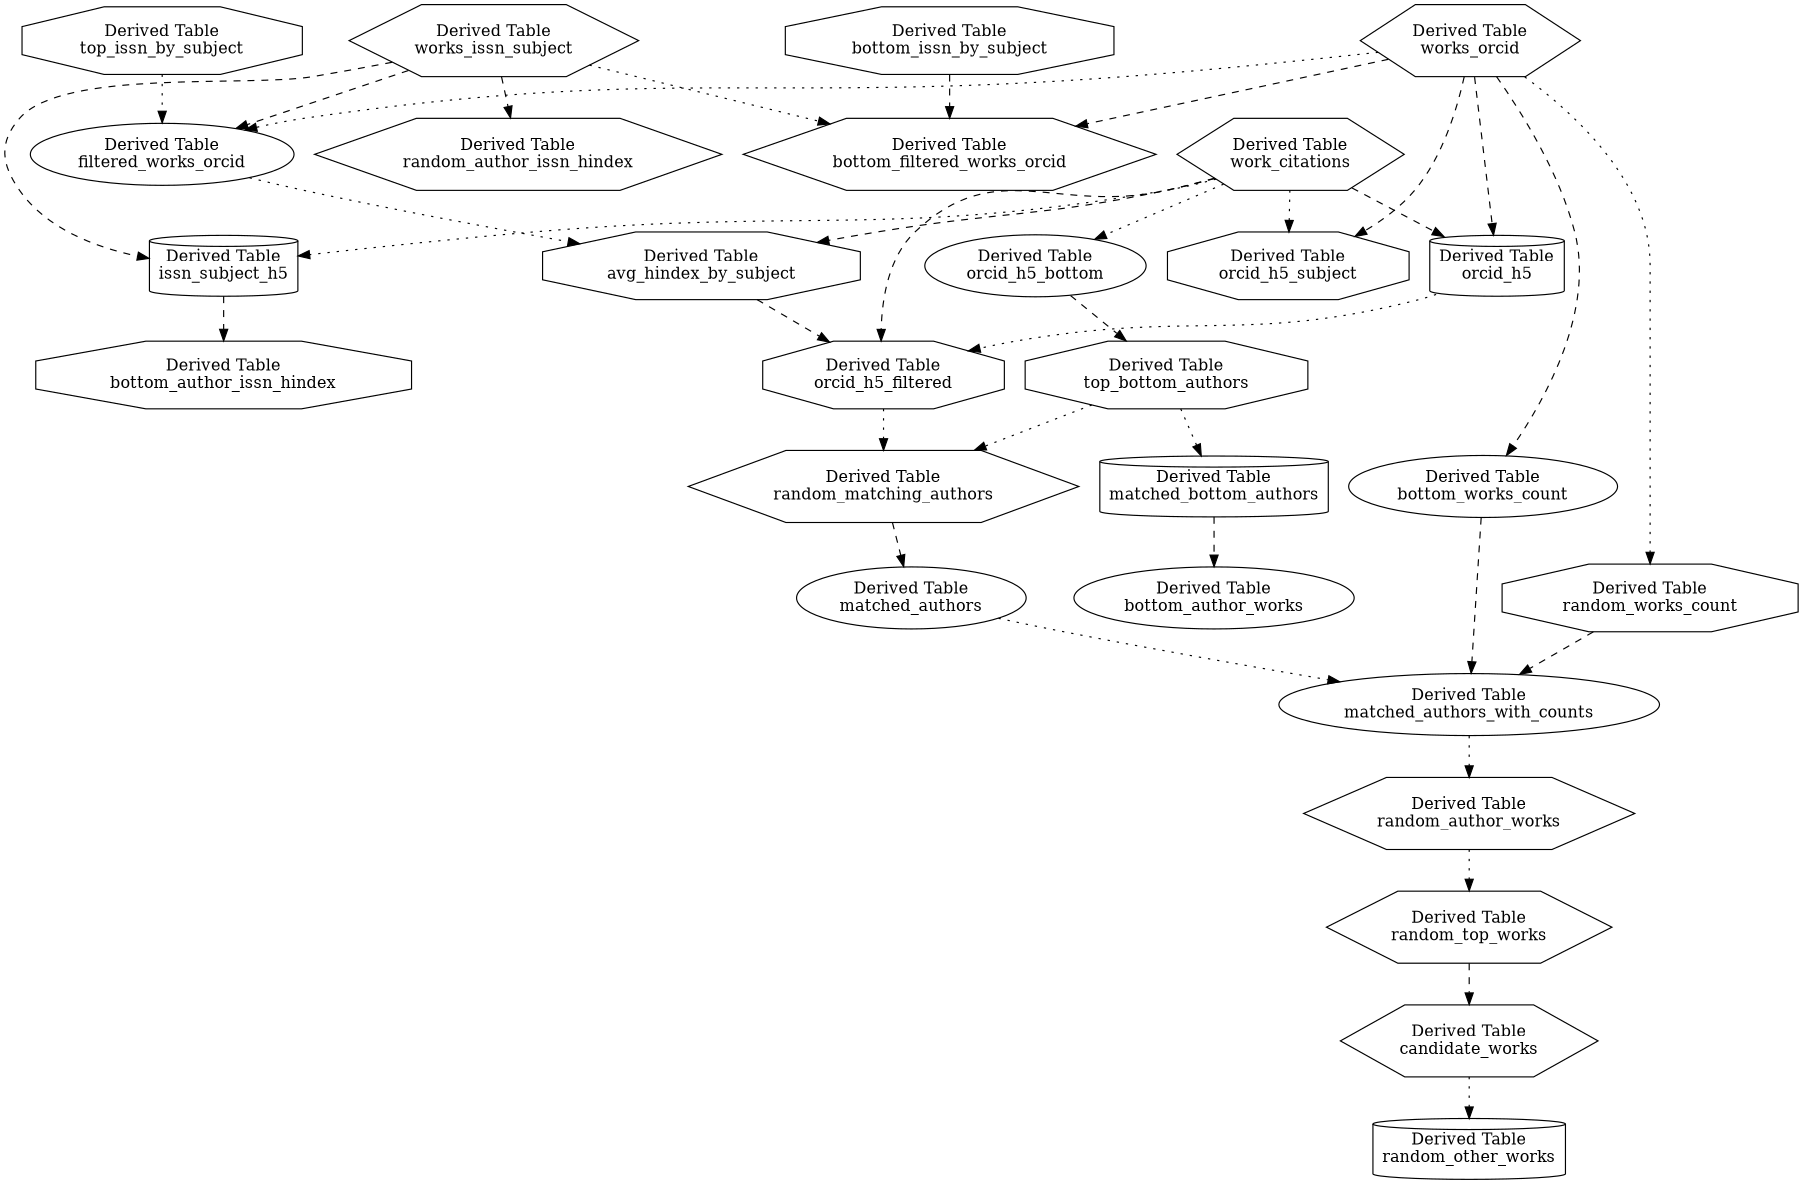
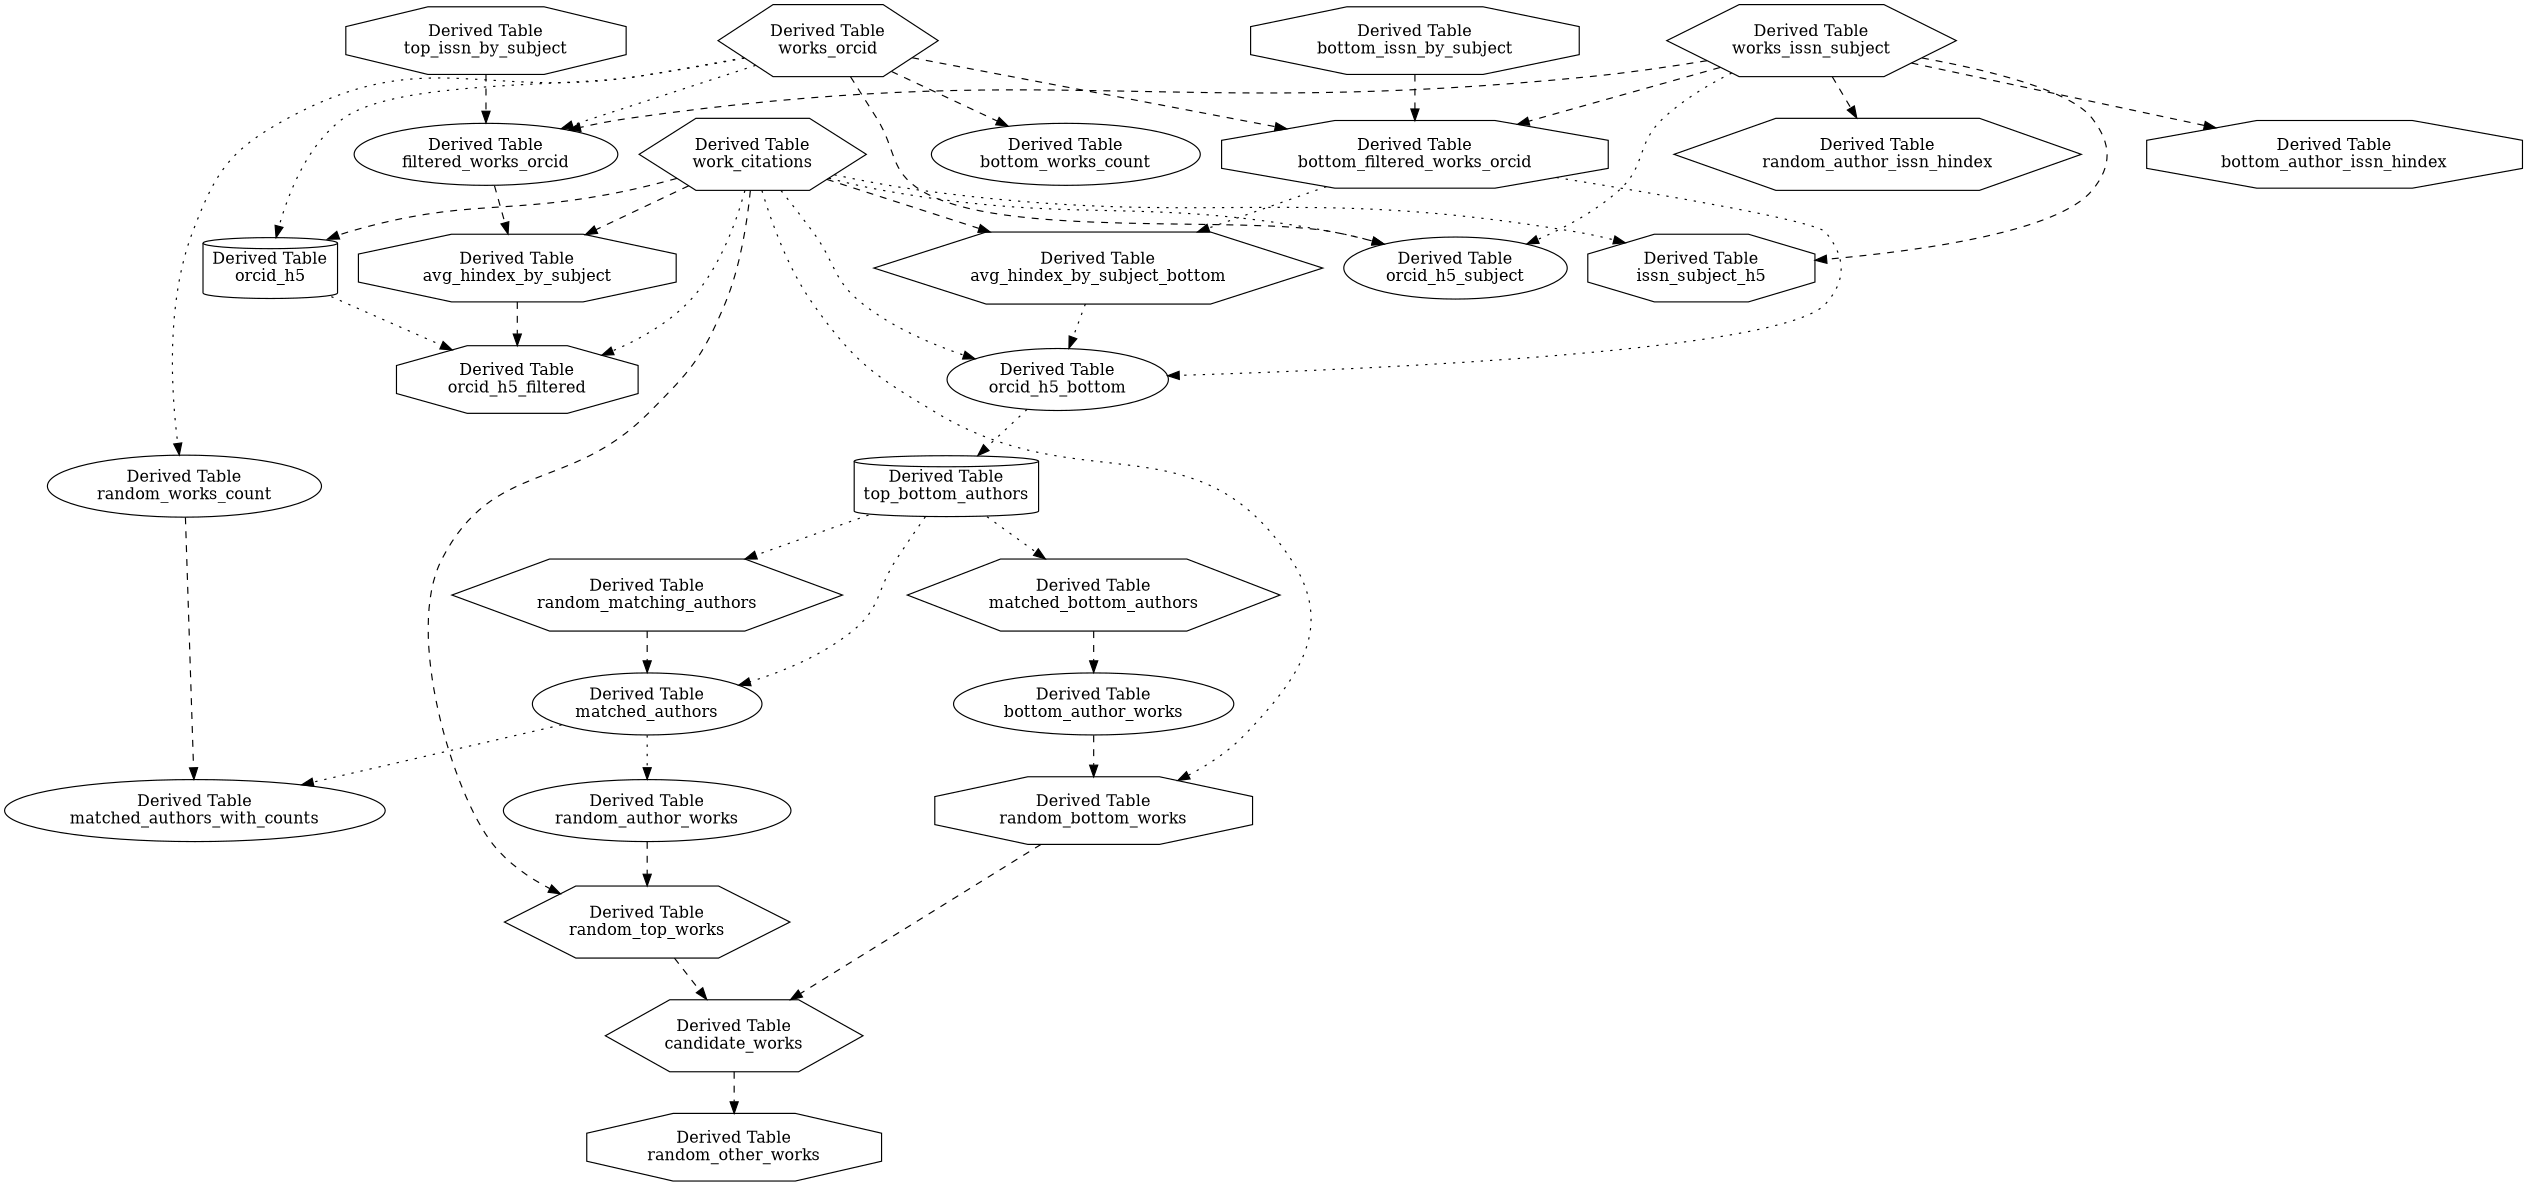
  digraph {
    fontname="DejaVu Serif"
    node [fontname="DejaVu Serif" shape=octagon]
    edge [fontname="DejaVu Serif" style=dashed]
-   "Derived Table\nbottom_filtered_works_orcid" [shape=hexagon]
+   "Derived Table\nbottom_filtered_works_orcid"
+   "Derived Table\navg_hindex_by_subject_bottom" [shape=hexagon]
    "Derived Table\norcid_h5_bottom" [shape=ellipse]
-   "Derived Table\ntop_bottom_authors"
+   "Derived Table\ntop_bottom_authors" [shape=cylinder]
    "Derived Table\nwork_citations" [shape=hexagon]
    "Derived Table\navg_hindex_by_subject"
+   "Derived Table\nrandom_bottom_works"
    "Derived Table\nrandom_top_works" [shape=hexagon]
-   "Derived Table\nissn_subject_h5" [shape=cylinder]
+   "Derived Table\nissn_subject_h5"
    "Derived Table\norcid_h5_filtered"
-   "Derived Table\norcid_h5_subject"
+   "Derived Table\norcid_h5_subject" [shape=ellipse]
    "Derived Table\norcid_h5" [shape=cylinder]
    "Derived Table\ncandidate_works" [shape=hexagon]
    "Derived Table\nrandom_matching_authors" [shape=hexagon]
    "Derived Table\nfiltered_works_orcid" [shape=ellipse]
    "Derived Table\nworks_issn_subject" [shape=hexagon]
    "Derived Table\nbottom_author_issn_hindex"
    "Derived Table\nrandom_author_issn_hindex" [shape=hexagon]
    "Derived Table\nbottom_author_works" [shape=ellipse]
-   "Derived Table\nmatched_bottom_authors" [shape=cylinder]
+   "Derived Table\nmatched_bottom_authors" [shape=hexagon]
    "Derived Table\nbottom_issn_by_subject"
    "Derived Table\nworks_orcid" [shape=hexagon]
    "Derived Table\nbottom_works_count" [shape=ellipse]
-   "Derived Table\nrandom_works_count"
+   "Derived Table\nrandom_works_count" [shape=ellipse]
    "Derived Table\nmatched_authors_with_counts" [shape=ellipse]
-   "Derived Table\nrandom_other_works" [shape=cylinder]
+   "Derived Table\nrandom_other_works"
    "Derived Table\ntop_issn_by_subject"
    "Derived Table\nmatched_authors" [shape=ellipse]
-   "Derived Table\nrandom_author_works" [shape=hexagon]
-   "Derived Table\norcid_h5_bottom" -> "Derived Table\ntop_bottom_authors"
+   "Derived Table\nrandom_author_works" [shape=ellipse]
+   "Derived Table\nbottom_filtered_works_orcid" -> "Derived Table\navg_hindex_by_subject_bottom" [style=dotted]
+   "Derived Table\nbottom_filtered_works_orcid" -> "Derived Table\norcid_h5_bottom" [style=dotted]
+   "Derived Table\navg_hindex_by_subject_bottom" -> "Derived Table\norcid_h5_bottom" [style=dotted]
+   "Derived Table\norcid_h5_bottom" -> "Derived Table\ntop_bottom_authors" [style=dotted]
    "Derived Table\ntop_bottom_authors" -> "Derived Table\nrandom_matching_authors" [style=dotted]
    "Derived Table\ntop_bottom_authors" -> "Derived Table\nmatched_bottom_authors" [style=dotted]
+   "Derived Table\ntop_bottom_authors" -> "Derived Table\nmatched_authors" [style=dotted]
+   "Derived Table\nwork_citations" -> "Derived Table\navg_hindex_by_subject_bottom"
    "Derived Table\nwork_citations" -> "Derived Table\norcid_h5_bottom" [style=dotted]
    "Derived Table\nwork_citations" -> "Derived Table\navg_hindex_by_subject"
+   "Derived Table\nwork_citations" -> "Derived Table\nrandom_bottom_works" [style=dotted]
+   "Derived Table\nwork_citations" -> "Derived Table\nrandom_top_works"
    "Derived Table\nwork_citations" -> "Derived Table\nissn_subject_h5" [style=dotted]
-   "Derived Table\nwork_citations" -> "Derived Table\norcid_h5_filtered"
+   "Derived Table\nwork_citations" -> "Derived Table\norcid_h5_filtered" [style=dotted]
    "Derived Table\nwork_citations" -> "Derived Table\norcid_h5_subject" [style=dotted]
    "Derived Table\nwork_citations" -> "Derived Table\norcid_h5"
    "Derived Table\navg_hindex_by_subject" -> "Derived Table\norcid_h5_filtered"
+   "Derived Table\nrandom_bottom_works" -> "Derived Table\ncandidate_works"
    "Derived Table\nrandom_top_works" -> "Derived Table\ncandidate_works"
-   "Derived Table\norcid_h5_filtered" -> "Derived Table\nrandom_matching_authors" [style=dotted]
    "Derived Table\norcid_h5" -> "Derived Table\norcid_h5_filtered" [style=dotted]
-   "Derived Table\ncandidate_works" -> "Derived Table\nrandom_other_works" [style=dotted]
+   "Derived Table\ncandidate_works" -> "Derived Table\nrandom_other_works"
    "Derived Table\nrandom_matching_authors" -> "Derived Table\nmatched_authors"
-   "Derived Table\nfiltered_works_orcid" -> "Derived Table\navg_hindex_by_subject" [style=dotted]
-   "Derived Table\nworks_issn_subject" -> "Derived Table\nbottom_filtered_works_orcid" [style=dotted]
+   "Derived Table\nfiltered_works_orcid" -> "Derived Table\navg_hindex_by_subject"
+   "Derived Table\nworks_issn_subject" -> "Derived Table\nbottom_filtered_works_orcid"
    "Derived Table\nworks_issn_subject" -> "Derived Table\nissn_subject_h5"
+   "Derived Table\nworks_issn_subject" -> "Derived Table\norcid_h5_subject" [style=dotted]
    "Derived Table\nworks_issn_subject" -> "Derived Table\nfiltered_works_orcid"
-   "Derived Table\nissn_subject_h5" -> "Derived Table\nbottom_author_issn_hindex"
+   "Derived Table\nworks_issn_subject" -> "Derived Table\nbottom_author_issn_hindex"
    "Derived Table\nworks_issn_subject" -> "Derived Table\nrandom_author_issn_hindex"
+   "Derived Table\nbottom_author_works" -> "Derived Table\nrandom_bottom_works"
    "Derived Table\nmatched_bottom_authors" -> "Derived Table\nbottom_author_works"
    "Derived Table\nbottom_issn_by_subject" -> "Derived Table\nbottom_filtered_works_orcid"
    "Derived Table\nworks_orcid" -> "Derived Table\nbottom_filtered_works_orcid"
    "Derived Table\nworks_orcid" -> "Derived Table\norcid_h5_subject"
-   "Derived Table\nworks_orcid" -> "Derived Table\norcid_h5"
+   "Derived Table\nworks_orcid" -> "Derived Table\norcid_h5" [style=dotted]
    "Derived Table\nworks_orcid" -> "Derived Table\nfiltered_works_orcid" [style=dotted]
    "Derived Table\nworks_orcid" -> "Derived Table\nbottom_works_count"
    "Derived Table\nworks_orcid" -> "Derived Table\nrandom_works_count" [style=dotted]
-   "Derived Table\nbottom_works_count" -> "Derived Table\nmatched_authors_with_counts"
    "Derived Table\nrandom_works_count" -> "Derived Table\nmatched_authors_with_counts"
-   "Derived Table\ntop_issn_by_subject" -> "Derived Table\nfiltered_works_orcid" [style=dotted]
+   "Derived Table\ntop_issn_by_subject" -> "Derived Table\nfiltered_works_orcid"
    "Derived Table\nmatched_authors" -> "Derived Table\nmatched_authors_with_counts" [style=dotted]
-   "Derived Table\nmatched_authors_with_counts" -> "Derived Table\nrandom_author_works" [style=dotted]
-   "Derived Table\nrandom_author_works" -> "Derived Table\nrandom_top_works" [style=dotted]
+   "Derived Table\nmatched_authors" -> "Derived Table\nrandom_author_works" [style=dotted]
+   "Derived Table\nrandom_author_works" -> "Derived Table\nrandom_top_works"
  }
